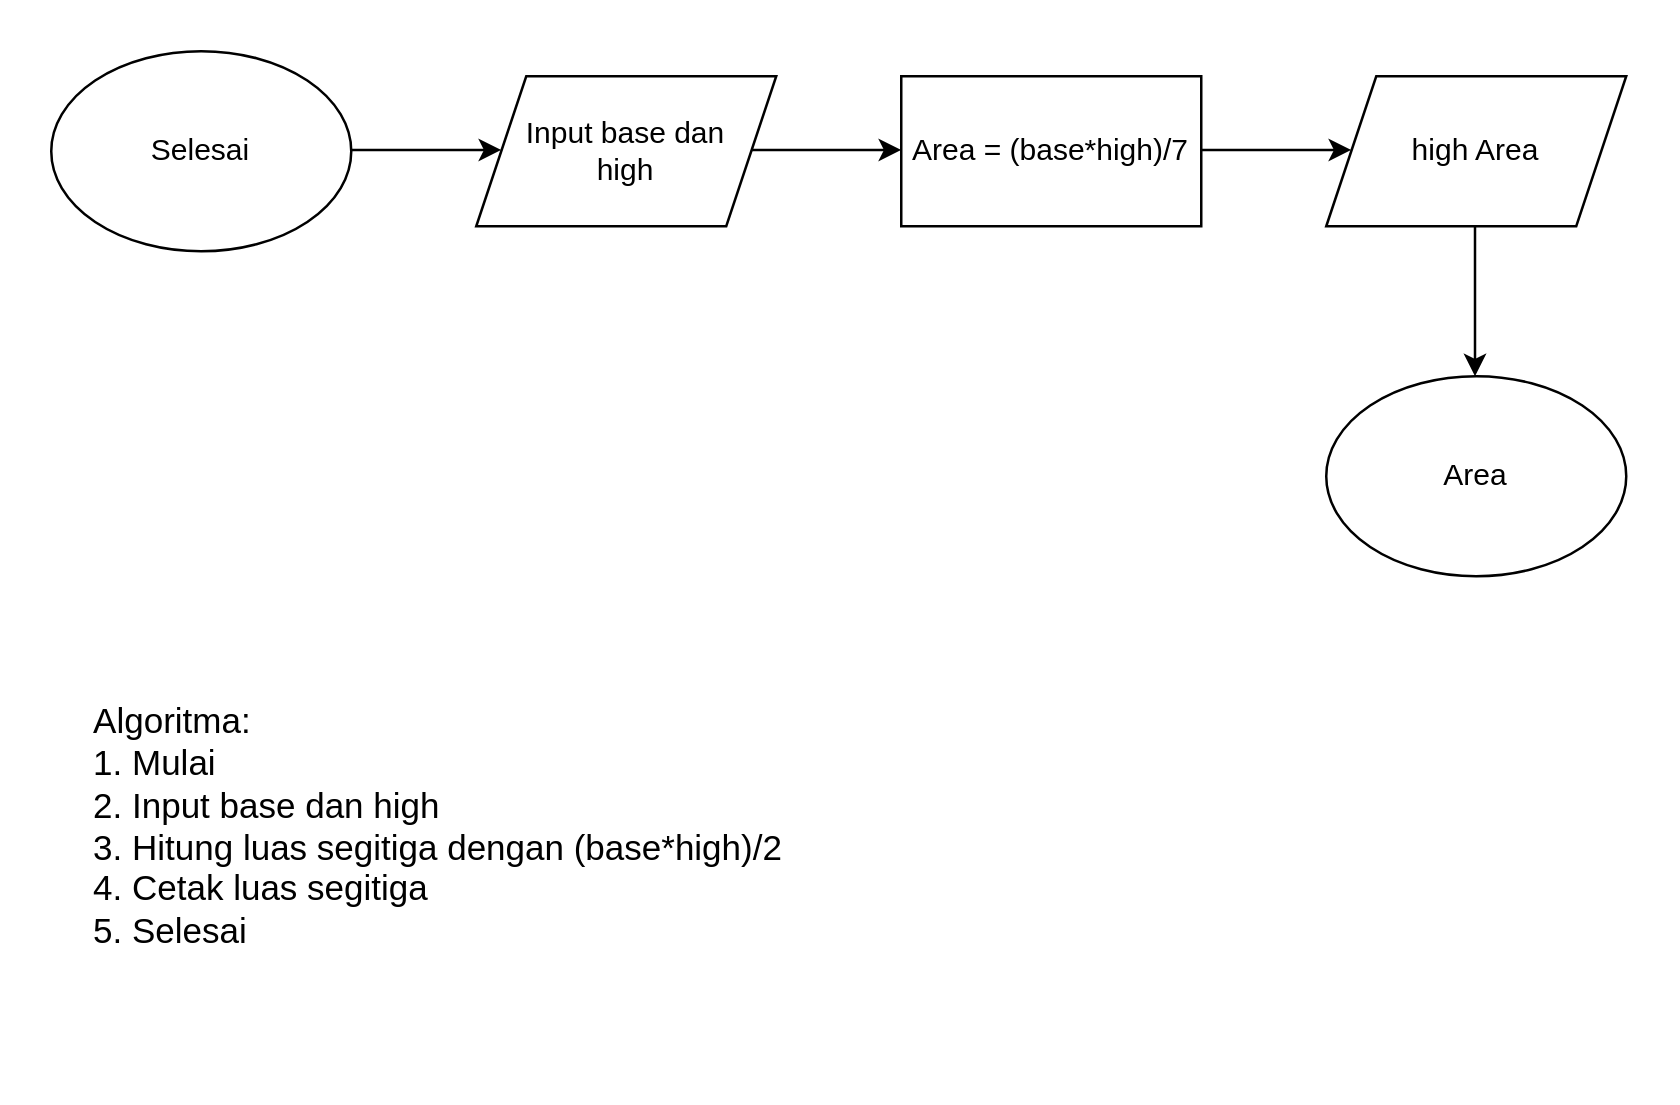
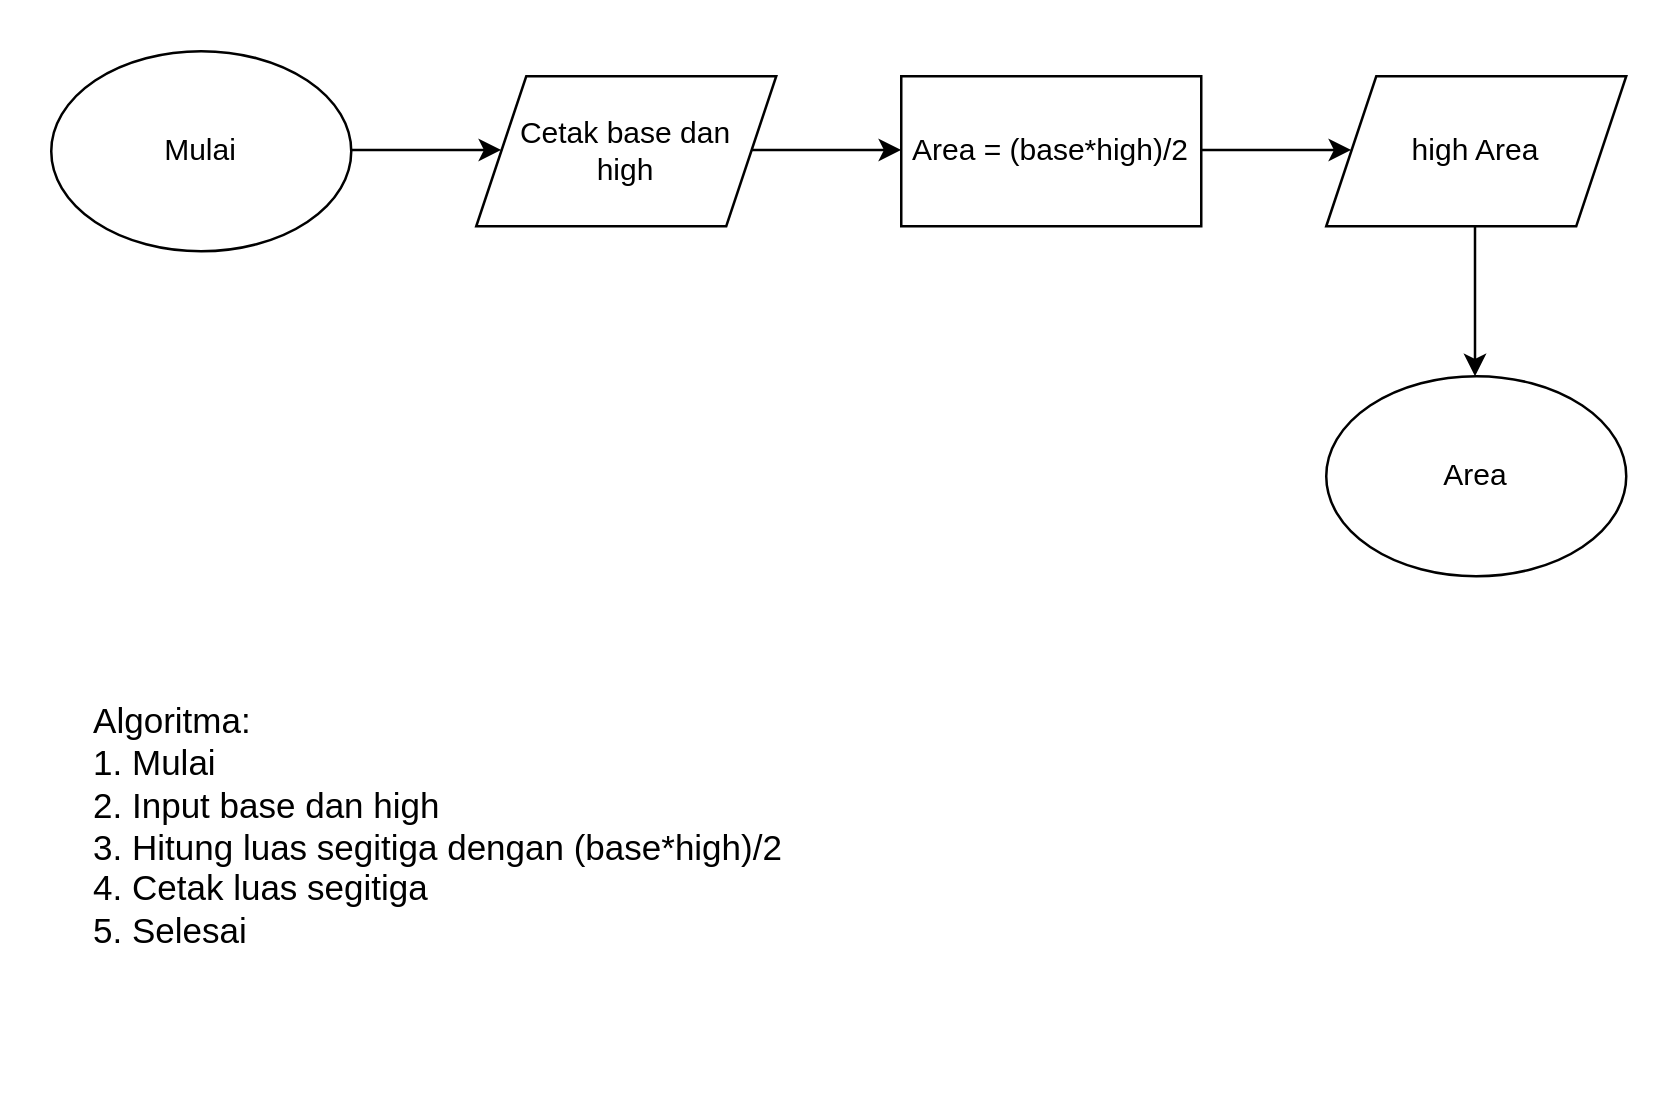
  <mxCell id="0" />
  <mxCell id="1" parent="0" />
- <mxCell id="2" value="Selesai" style="ellipse;whiteSpace=wrap;html=1;" parent="1" vertex="1"><mxGeometry x="20" y="20" width="120" height="80" as="geometry" /></mxCell>
+ <mxCell id="2" value="Mulai" style="ellipse;whiteSpace=wrap;html=1;" parent="1" vertex="1"><mxGeometry x="20" y="20" width="120" height="80" as="geometry" /></mxCell>
  <mxCell id="3" value="" style="endArrow=classic;html=1;" parent="1" edge="1"><mxGeometry width="50" height="50" relative="1" as="geometry"><mxPoint x="140" y="59.5" as="sourcePoint" /><mxPoint x="200" y="59.5" as="targetPoint" /></mxGeometry></mxCell>
- <mxCell id="4" value="Input base dan &lt;br&gt;high" style="shape=parallelogram;perimeter=parallelogramPerimeter;whiteSpace=wrap;html=1;fixedSize=1;" parent="1" vertex="1"><mxGeometry x="190" y="30" width="120" height="60" as="geometry" /></mxCell>
+ <mxCell id="4" value="Cetak base dan &lt;br&gt;high" style="shape=parallelogram;perimeter=parallelogramPerimeter;whiteSpace=wrap;html=1;fixedSize=1;" parent="1" vertex="1"><mxGeometry x="190" y="30" width="120" height="60" as="geometry" /></mxCell>
  <mxCell id="5" value="" style="endArrow=classic;html=1;" parent="1" edge="1"><mxGeometry width="50" height="50" relative="1" as="geometry"><mxPoint x="300" y="59.5" as="sourcePoint" /><mxPoint x="360" y="59.5" as="targetPoint" /></mxGeometry></mxCell>
- <mxCell id="6" value="Area = (base*high)/7" style="rounded=0;whiteSpace=wrap;html=1;" parent="1" vertex="1"><mxGeometry x="360" y="30" width="120" height="60" as="geometry" /></mxCell>
+ <mxCell id="6" value="Area = (base*high)/2" style="rounded=0;whiteSpace=wrap;html=1;" parent="1" vertex="1"><mxGeometry x="360" y="30" width="120" height="60" as="geometry" /></mxCell>
  <mxCell id="7" value="" style="endArrow=classic;html=1;" parent="1" edge="1"><mxGeometry width="50" height="50" relative="1" as="geometry"><mxPoint x="480" y="59.5" as="sourcePoint" /><mxPoint x="540" y="59.5" as="targetPoint" /></mxGeometry></mxCell>
  <mxCell id="8" value="high Area" style="shape=parallelogram;perimeter=parallelogramPerimeter;whiteSpace=wrap;html=1;fixedSize=1;" parent="1" vertex="1"><mxGeometry x="530" y="30" width="120" height="60" as="geometry" /></mxCell>
  <mxCell id="9" value="" style="endArrow=classic;html=1;" parent="1" edge="1"><mxGeometry width="50" height="50" relative="1" as="geometry"><mxPoint x="589.5" y="90" as="sourcePoint" /><mxPoint x="589.5" y="150" as="targetPoint" /></mxGeometry></mxCell>
  <mxCell id="10" value="Area" style="ellipse;whiteSpace=wrap;html=1;" parent="1" vertex="1"><mxGeometry x="530" y="150" width="120" height="80" as="geometry" /></mxCell>
  <mxCell id="11" value="&lt;div style=&quot;text-align: justify ; font-size: 14px&quot;&gt;&lt;font style=&quot;font-size: 14px&quot;&gt;Algoritma:&lt;/font&gt;&lt;/div&gt;&lt;div style=&quot;text-align: justify ; font-size: 14px&quot;&gt;&lt;font style=&quot;font-size: 14px&quot;&gt;1. Mulai&lt;/font&gt;&lt;/div&gt;&lt;div style=&quot;text-align: justify ; font-size: 14px&quot;&gt;&lt;font style=&quot;font-size: 14px&quot;&gt;2. Input base dan high&lt;/font&gt;&lt;/div&gt;&lt;div style=&quot;text-align: justify ; font-size: 14px&quot;&gt;&lt;font style=&quot;font-size: 14px&quot;&gt;3. Hitung luas segitiga dengan (base*high)/2&lt;/font&gt;&lt;/div&gt;&lt;div style=&quot;text-align: justify ; font-size: 14px&quot;&gt;&lt;font style=&quot;font-size: 14px&quot;&gt;4. Cetak luas segitiga&lt;/font&gt;&lt;/div&gt;&lt;div style=&quot;text-align: justify ; font-size: 14px&quot;&gt;&lt;font style=&quot;font-size: 14px&quot;&gt;5. Selesai&lt;/font&gt;&lt;/div&gt;" style="text;html=1;strokeColor=none;fillColor=none;align=center;verticalAlign=middle;whiteSpace=wrap;rounded=0;" parent="1" vertex="1"><mxGeometry x="30" y="240" width="290" height="180" as="geometry" /></mxCell>
